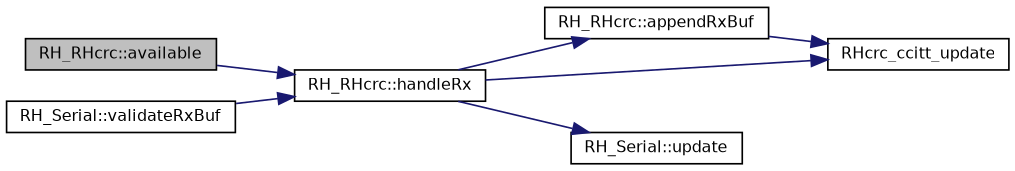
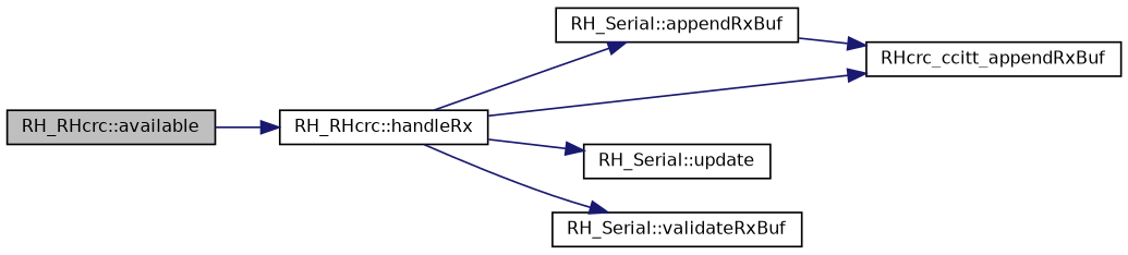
  digraph {
    rankdir=LR
    node [color=black fillcolor=white fontname=Helvetica fontsize=10 shape=record style=filled]
    edge [color=midnightblue fontname=Helvetica fontsize=10 labelfontname=Helvetica labelfontsize=10 style=solid]
    n1 [fillcolor=grey75 fontcolor=black height=0.2 label="RH_RHcrc::available" width=0.4]
    n2 [height=0.2 label="RH_RHcrc::handleRx" width=0.4]
-   n3 [height=0.2 label="RH_RHcrc::appendRxBuf" width=0.4]
-   n4 [height=0.2 label=RHcrc_ccitt_update width=0.4]
+   n3 [height=0.2 label="RH_Serial::appendRxBuf" width=0.4]
+   n4 [height=0.2 label=RHcrc_ccitt_appendRxBuf width=0.4]
    n5 [height=0.2 label="RH_Serial::update" width=0.4]
    n6 [height=0.2 label="RH_Serial::validateRxBuf" width=0.4]
    n1 -> n2
    n2 -> n3
    n2 -> n4
    n2 -> n5
-   n6 -> n2
+   n2 -> n6
    n3 -> n4
  }
